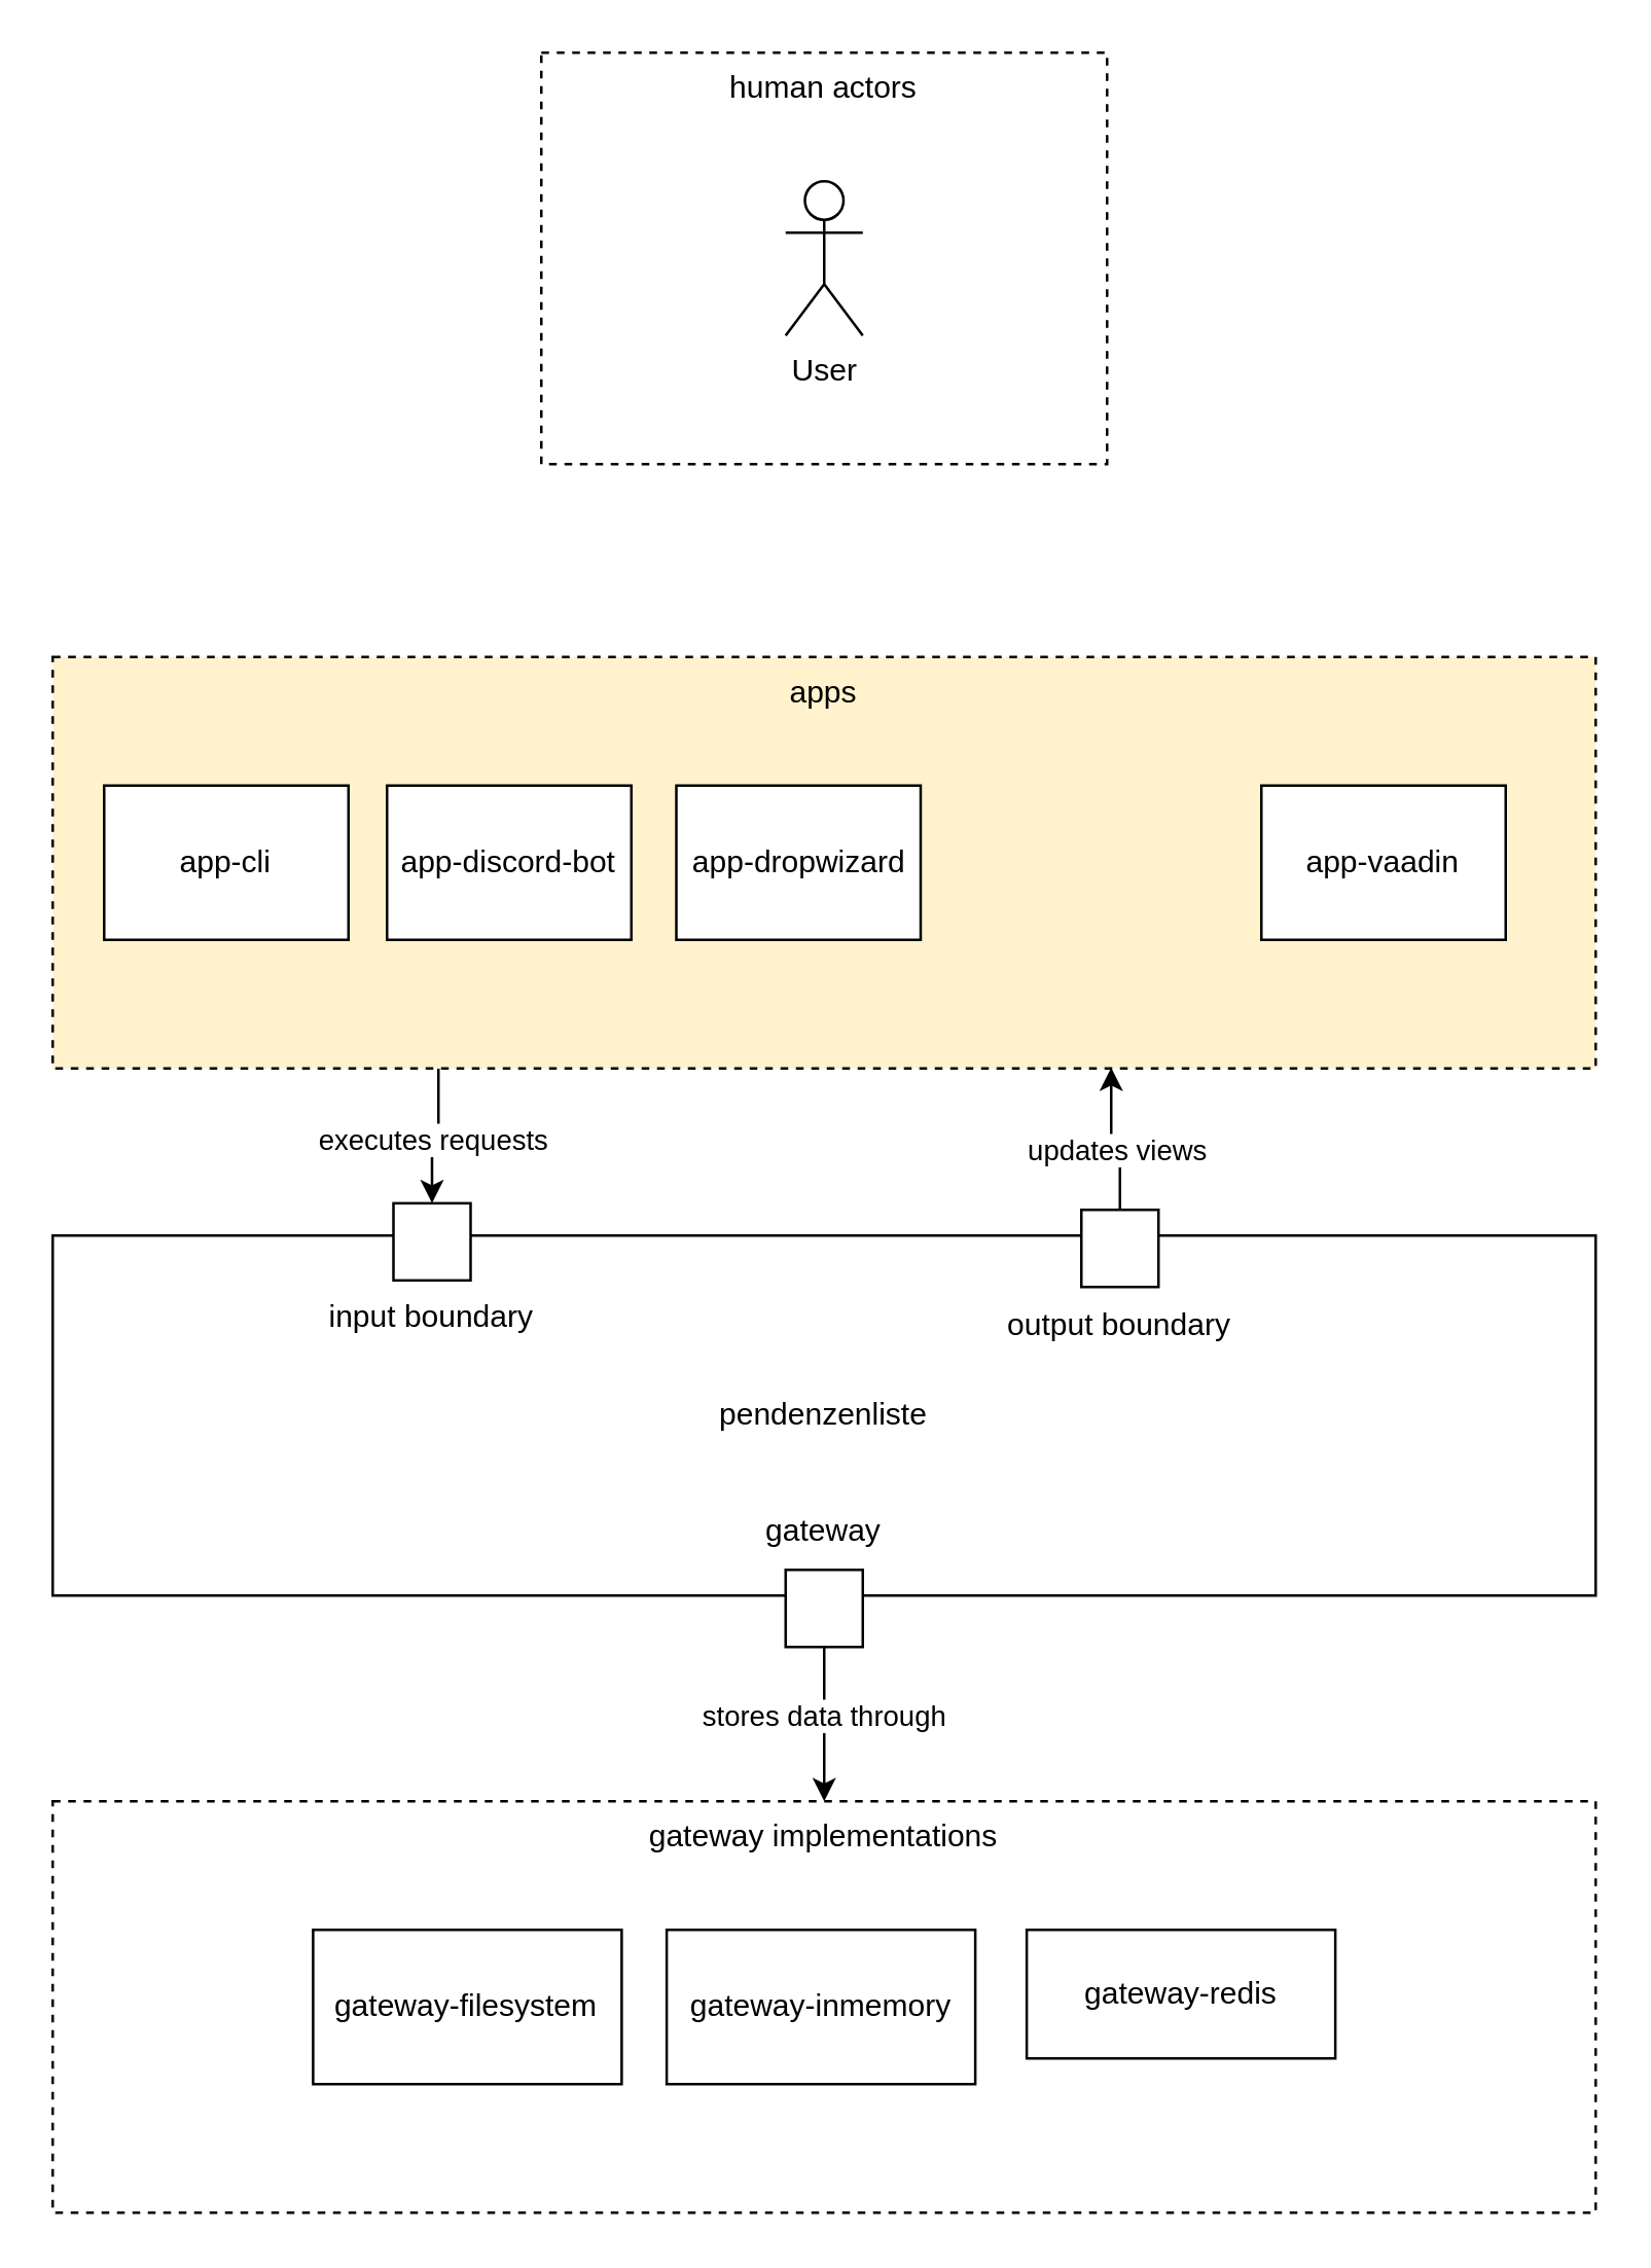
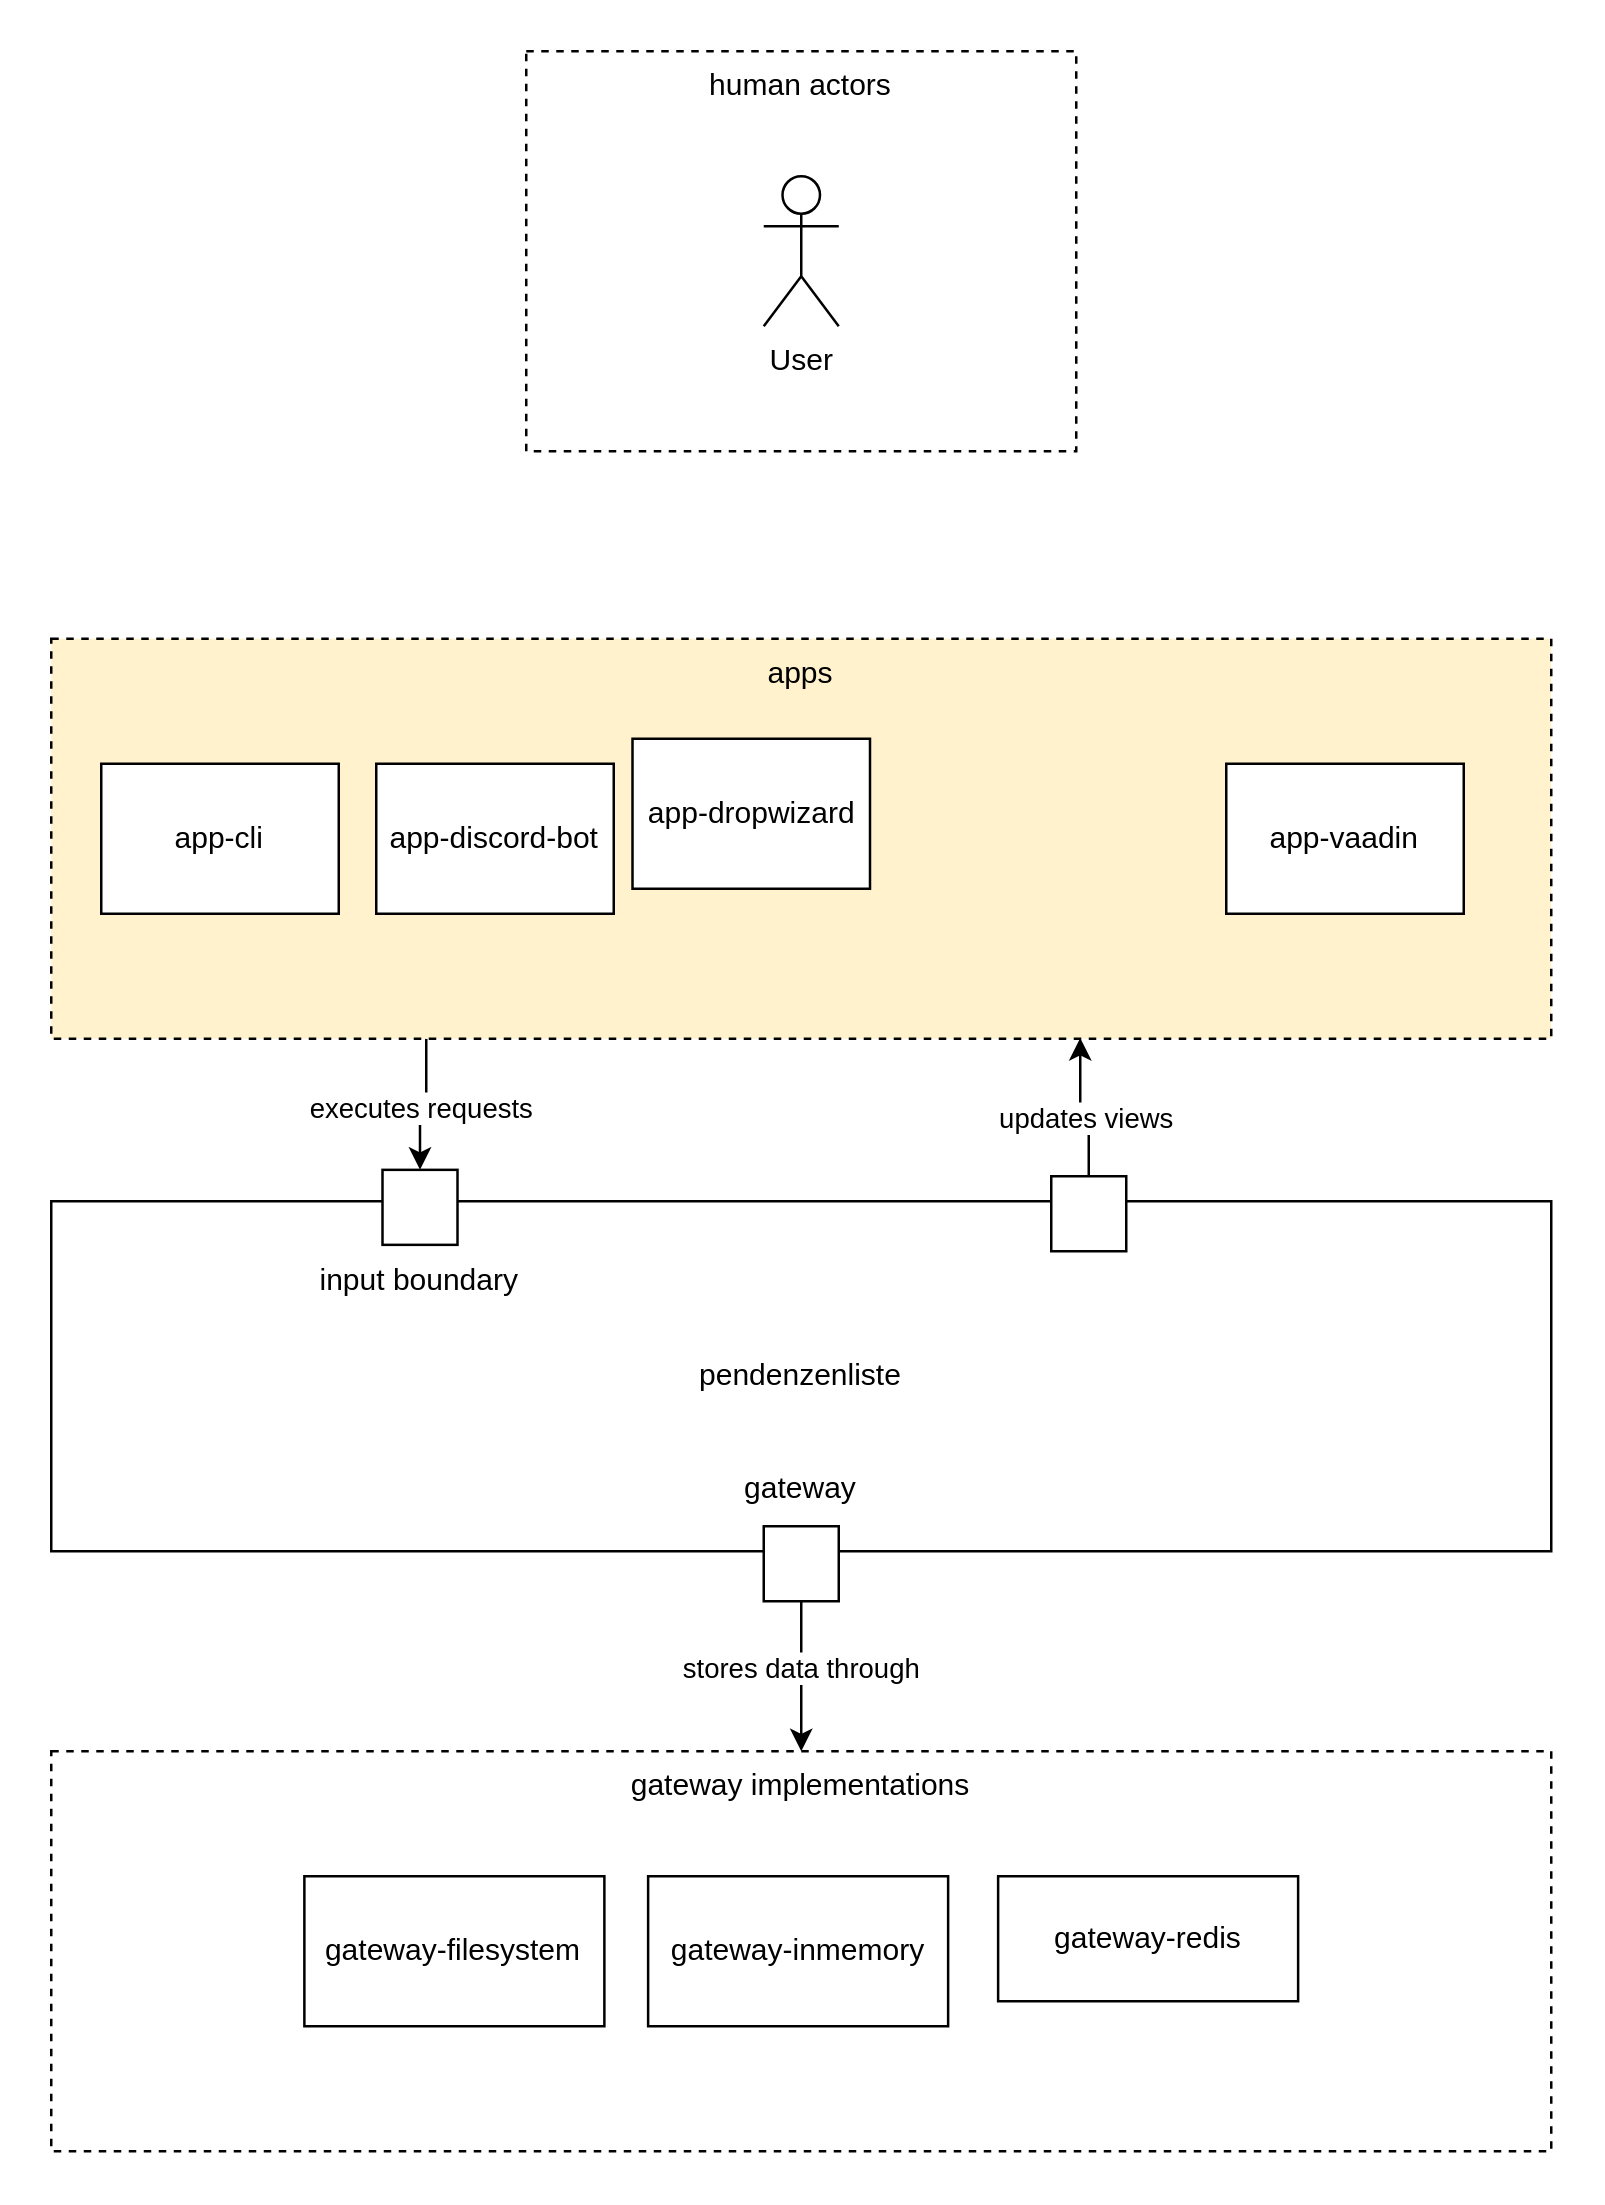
  <mxCell id="0" />
  <mxCell id="1" parent="0" />
  <mxCell id="2" value="pendenzenliste" style="rounded=0;whiteSpace=wrap;html=1;" vertex="1" parent="1"><mxGeometry x="20" y="480" width="600" height="140" as="geometry" /></mxCell>
  <mxCell id="3" value="human actors" style="rounded=0;whiteSpace=wrap;html=1;horizontal=1;verticalAlign=top;dashed=1;" vertex="1" parent="1"><mxGeometry x="210" y="20" width="220" height="160" as="geometry" /></mxCell>
  <mxCell id="4" value="User" style="shape=umlActor;verticalLabelPosition=bottom;verticalAlign=top;html=1;outlineConnect=0;" vertex="1" parent="1"><mxGeometry x="305" y="70" width="30" height="60" as="geometry" /></mxCell>
  <mxCell id="5" style="edgeStyle=orthogonalEdgeStyle;rounded=0;orthogonalLoop=1;jettySize=auto;html=1;exitX=0.25;exitY=1;exitDx=0;exitDy=0;entryX=0.5;entryY=0;entryDx=0;entryDy=0;" edge="1" parent="1" source="7" target="8"><mxGeometry relative="1" as="geometry"><mxPoint x="167.8" y="415" as="sourcePoint" /></mxGeometry></mxCell>
  <mxCell id="6" value="executes requests" style="edgeLabel;html=1;align=center;verticalAlign=middle;resizable=0;points=[];" vertex="1" connectable="0" parent="5"><mxGeometry x="0.086" relative="1" as="geometry"><mxPoint as="offset" /></mxGeometry></mxCell>
  <mxCell id="7" value="apps" style="rounded=0;whiteSpace=wrap;html=1;horizontal=1;verticalAlign=top;dashed=1;fillColor=#fff2cc;" vertex="1" parent="1"><mxGeometry x="20" y="255" width="600" height="160" as="geometry" /></mxCell>
  <mxCell id="8" value="" style="rounded=0;whiteSpace=wrap;html=1;" vertex="1" parent="1"><mxGeometry x="152.5" y="467.44" width="30" height="30" as="geometry" /></mxCell>
  <mxCell id="9" style="edgeStyle=orthogonalEdgeStyle;rounded=0;orthogonalLoop=1;jettySize=auto;html=1;exitX=0.5;exitY=1;exitDx=0;exitDy=0;entryX=0.5;entryY=0;entryDx=0;entryDy=0;" edge="1" parent="1" source="11" target="15"><mxGeometry relative="1" as="geometry" /></mxCell>
  <mxCell id="10" value="stores data through" style="edgeLabel;html=1;align=center;verticalAlign=middle;resizable=0;points=[];" vertex="1" connectable="0" parent="9"><mxGeometry x="-0.141" y="-1" relative="1" as="geometry"><mxPoint as="offset" /></mxGeometry></mxCell>
  <mxCell id="11" value="" style="rounded=0;whiteSpace=wrap;html=1;" vertex="1" parent="1"><mxGeometry x="305" y="610" width="30" height="30" as="geometry" /></mxCell>
  <mxCell id="12" style="edgeStyle=orthogonalEdgeStyle;rounded=0;orthogonalLoop=1;jettySize=auto;html=1;exitX=0.5;exitY=0;exitDx=0;exitDy=0;entryX=0.686;entryY=0.998;entryDx=0;entryDy=0;entryPerimeter=0;" edge="1" parent="1" source="14" target="7"><mxGeometry relative="1" as="geometry" /></mxCell>
  <mxCell id="13" value="updates views" style="edgeLabel;html=1;align=center;verticalAlign=middle;resizable=0;points=[];" vertex="1" connectable="0" parent="12"><mxGeometry x="-0.198" y="2" relative="1" as="geometry"><mxPoint as="offset" /></mxGeometry></mxCell>
  <mxCell id="14" value="" style="rounded=0;whiteSpace=wrap;html=1;" vertex="1" parent="1"><mxGeometry x="420" y="470" width="30" height="30" as="geometry" /></mxCell>
  <mxCell id="15" value="gateway implementations" style="rounded=0;whiteSpace=wrap;html=1;horizontal=1;verticalAlign=top;dashed=1;" vertex="1" parent="1"><mxGeometry x="20" y="700" width="600" height="160" as="geometry" /></mxCell>
  <mxCell id="16" value="input boundary" style="text;html=1;strokeColor=none;fillColor=none;align=center;verticalAlign=middle;whiteSpace=wrap;rounded=0;" vertex="1" parent="1"><mxGeometry x="125" y="497.44" width="85" height="30" as="geometry" /></mxCell>
- <mxCell id="17" value="output boundary" style="text;html=1;strokeColor=none;fillColor=none;align=center;verticalAlign=middle;whiteSpace=wrap;rounded=0;" vertex="1" parent="1"><mxGeometry x="380" y="500" width="110" height="30" as="geometry" /></mxCell>
  <mxCell id="18" value="gateway" style="text;html=1;strokeColor=none;fillColor=none;align=center;verticalAlign=middle;whiteSpace=wrap;rounded=0;" vertex="1" parent="1"><mxGeometry x="265" y="580" width="110" height="30" as="geometry" /></mxCell>
  <mxCell id="19" value="app-discord-bot" style="rounded=0;whiteSpace=wrap;html=1;" vertex="1" parent="1"><mxGeometry x="150" y="305" width="95" height="60" as="geometry" /></mxCell>
  <mxCell id="20" value="app-cli" style="rounded=0;whiteSpace=wrap;html=1;" vertex="1" parent="1"><mxGeometry x="40" y="305" width="95" height="60" as="geometry" /></mxCell>
- <mxCell id="21" value="app-dropwizard" style="rounded=0;whiteSpace=wrap;html=1;" vertex="1" parent="1"><mxGeometry x="262.5" y="305" width="95" height="60" as="geometry" /></mxCell>
+ <mxCell id="21" value="app-dropwizard" style="rounded=0;whiteSpace=wrap;html=1;" vertex="1" parent="1"><mxGeometry x="252.5" y="295" width="95" height="60" as="geometry" /></mxCell>
  <mxCell id="22" value="app-vaadin" style="rounded=0;whiteSpace=wrap;html=1;" vertex="1" parent="1"><mxGeometry x="490" y="305" width="95" height="60" as="geometry" /></mxCell>
  <mxCell id="23" value="gateway-inmemory" style="rounded=0;whiteSpace=wrap;html=1;" vertex="1" parent="1"><mxGeometry x="258.75" y="750" width="120" height="60" as="geometry" /></mxCell>
  <mxCell id="24" value="gateway-filesystem" style="rounded=0;whiteSpace=wrap;html=1;" vertex="1" parent="1"><mxGeometry x="121.25" y="750" width="120" height="60" as="geometry" /></mxCell>
  <mxCell id="25" value="gateway-redis" style="rounded=0;whiteSpace=wrap;html=1;" vertex="1" parent="1"><mxGeometry x="398.75" y="750" width="120" height="50" as="geometry" /></mxCell>
